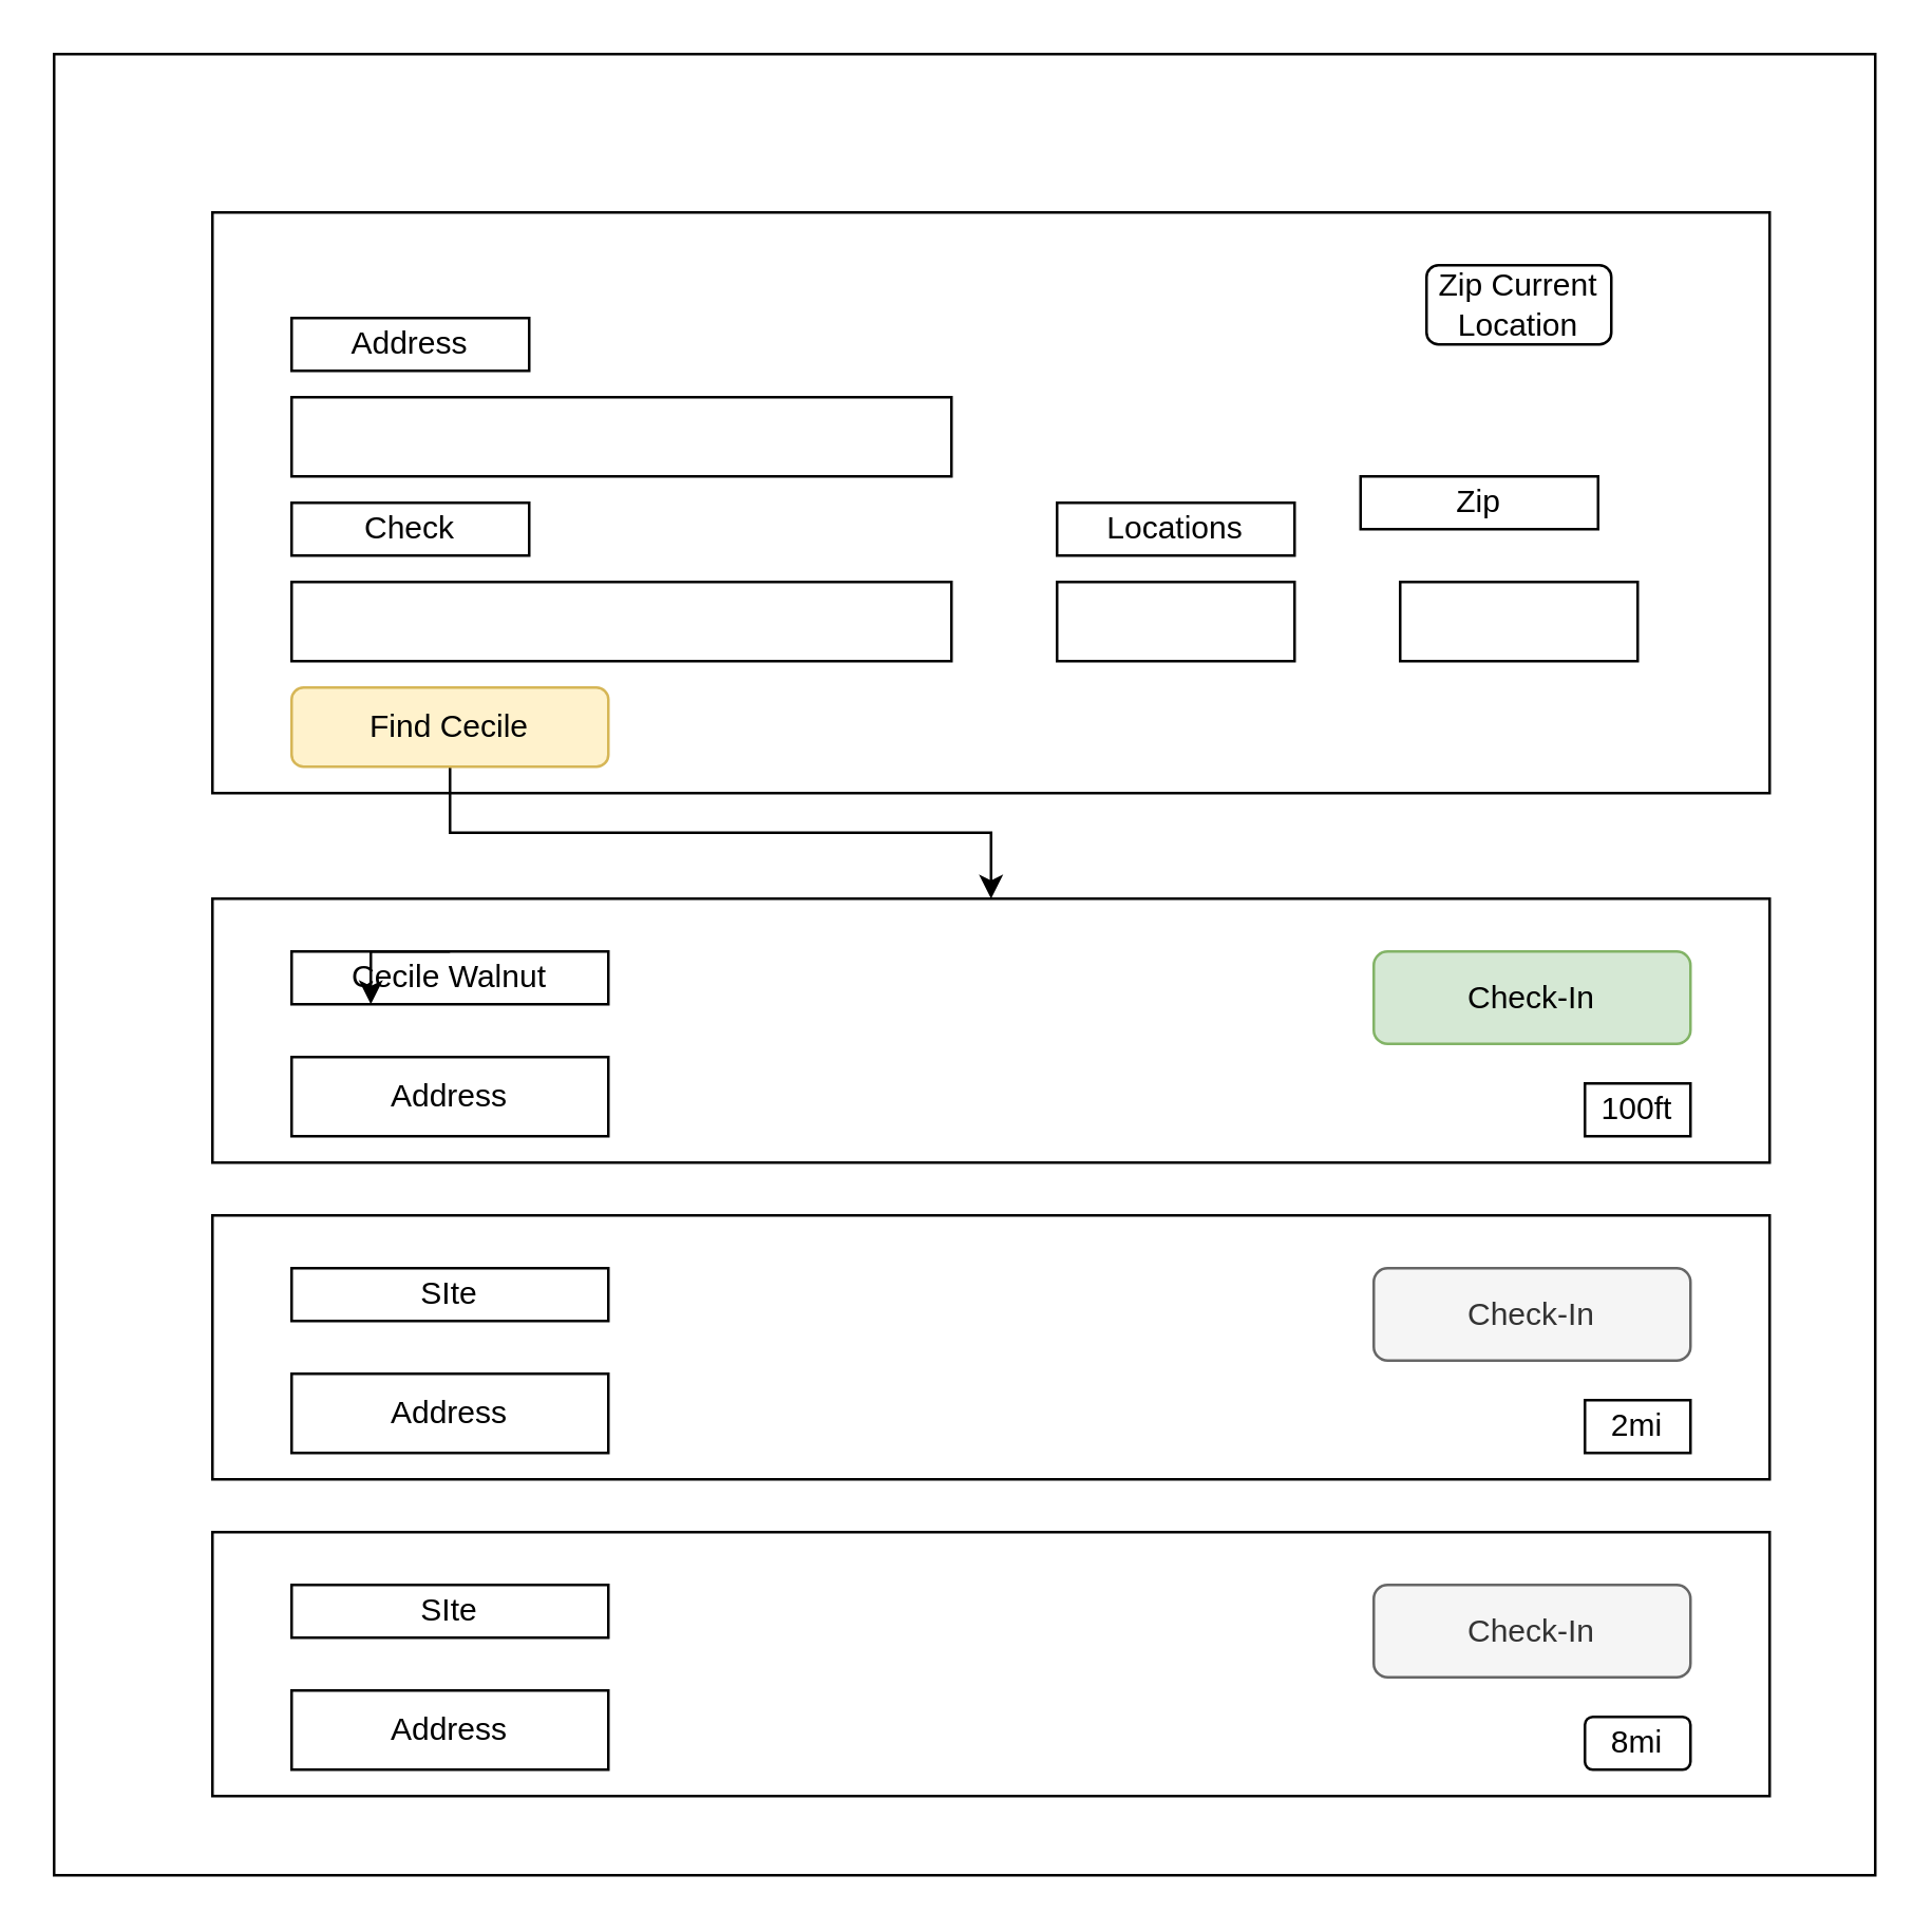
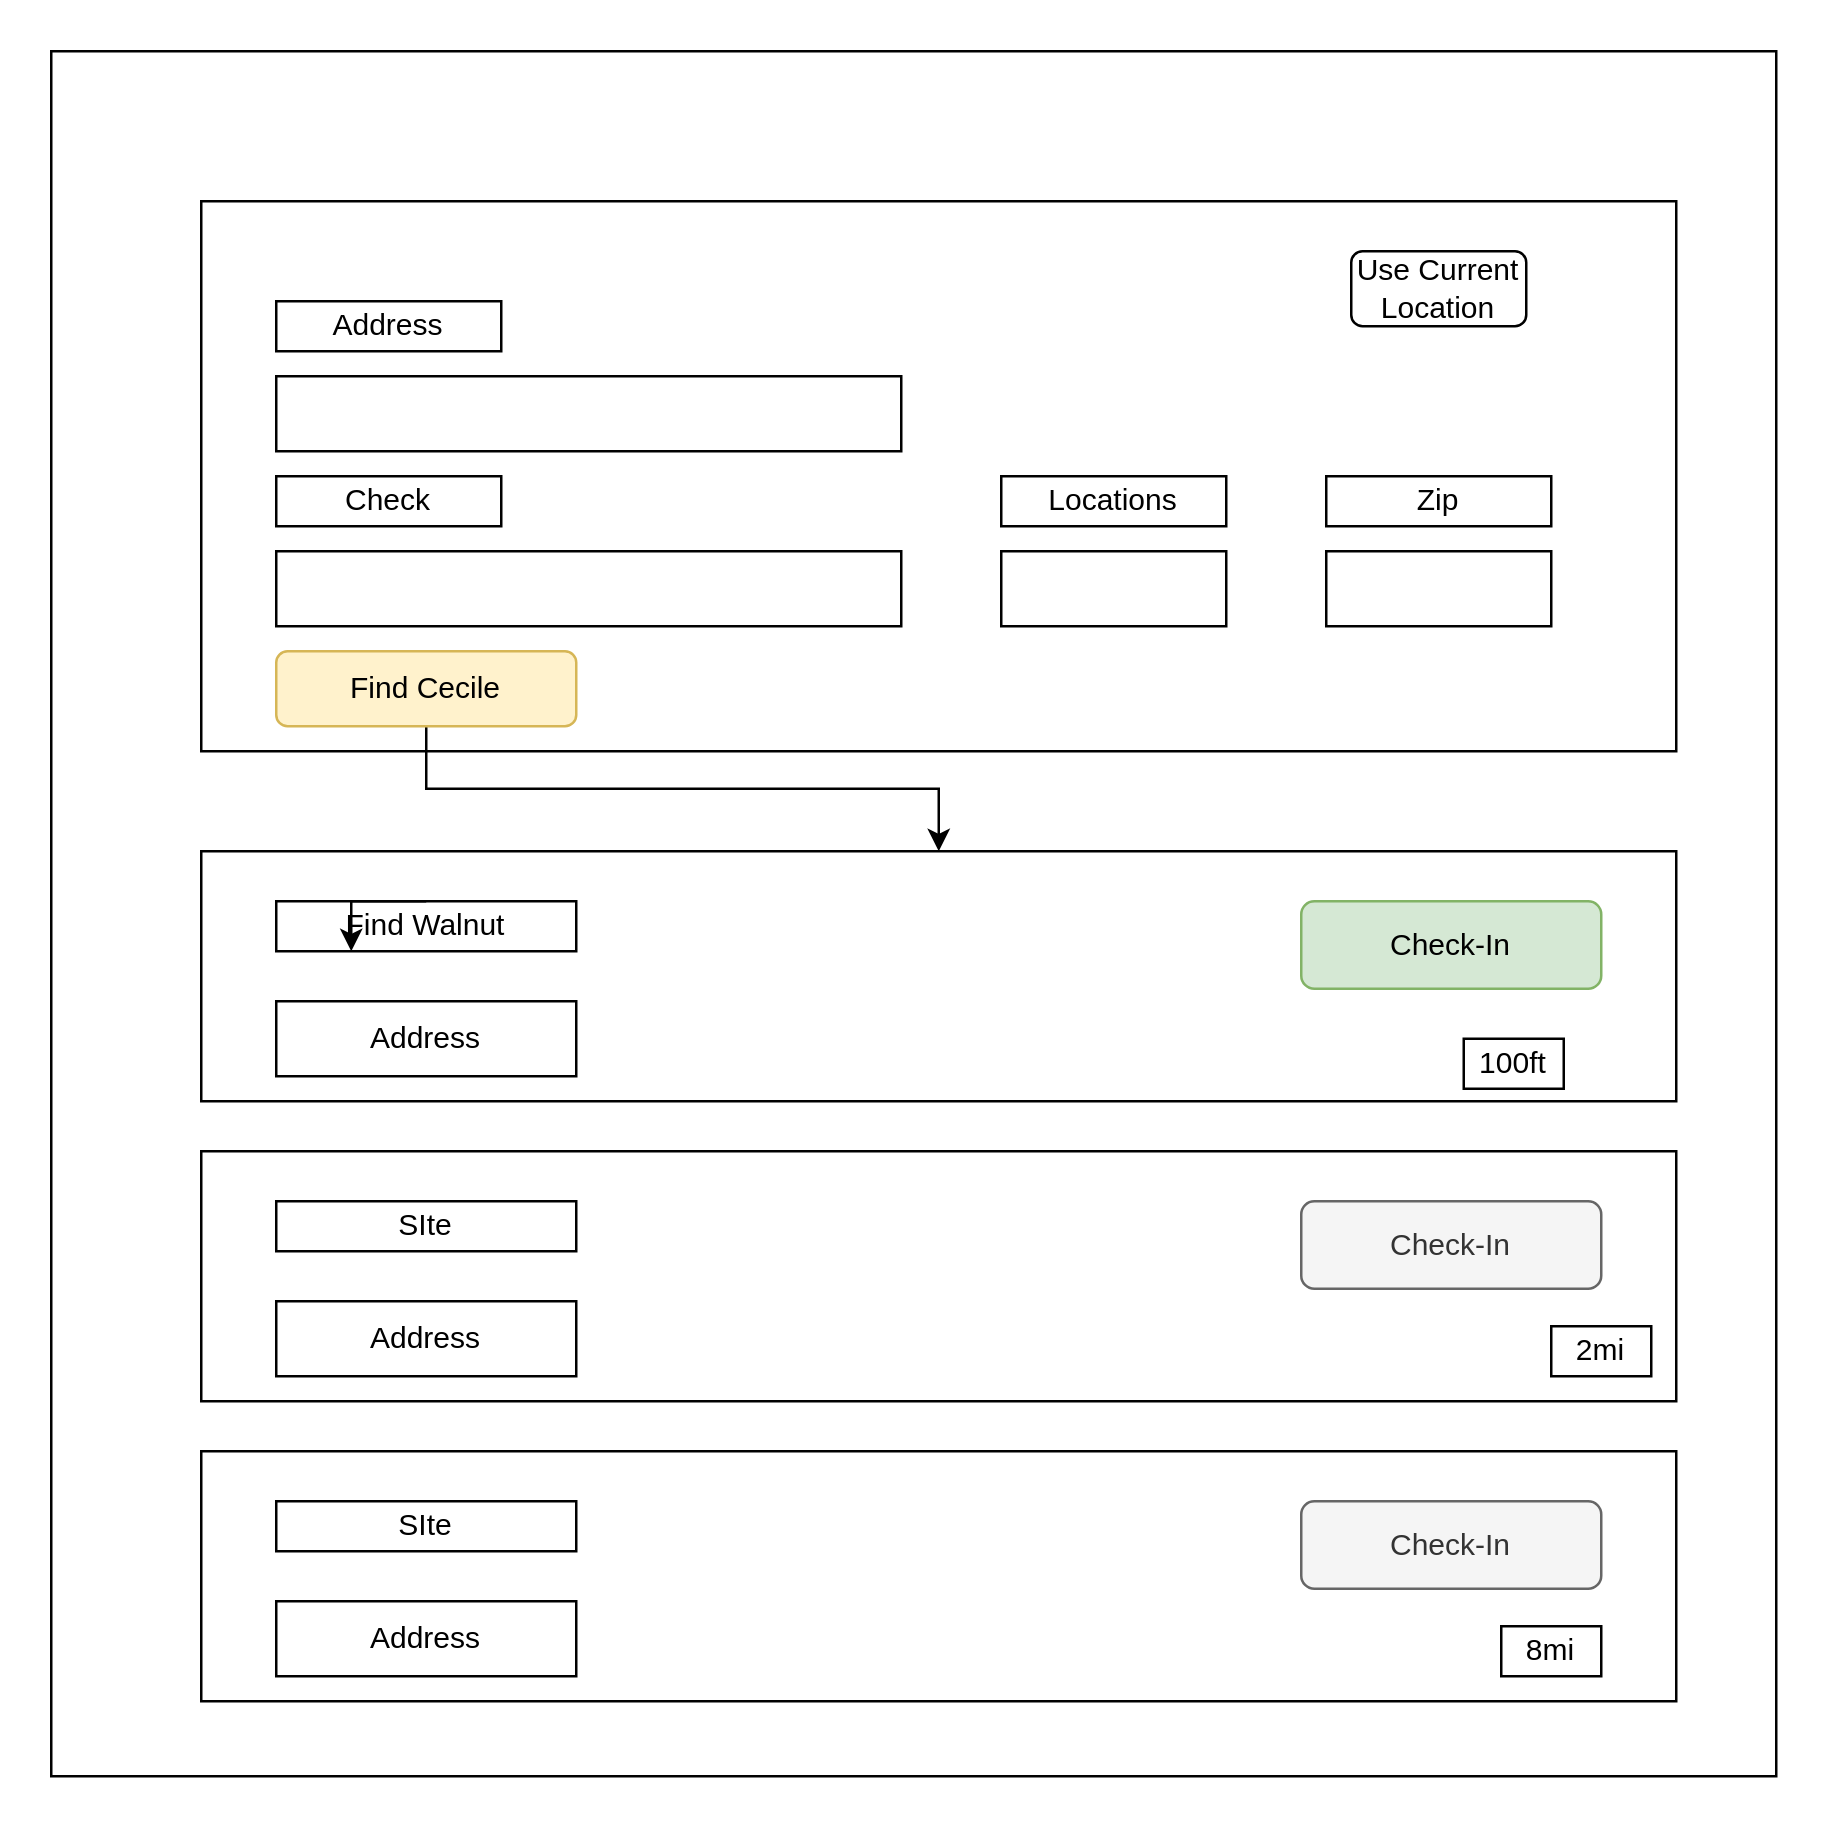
  <mxCell id="0" />
  <mxCell id="1" parent="0" />
  <mxCell id="2" value="" style="whiteSpace=wrap;html=1;aspect=fixed;" vertex="1" parent="1"><mxGeometry x="20" y="20" width="690" height="690" as="geometry" /></mxCell>
  <mxCell id="3" value="" style="rounded=0;whiteSpace=wrap;html=1;" vertex="1" parent="1"><mxGeometry x="80" y="80" width="590" height="220" as="geometry" /></mxCell>
- <mxCell id="4" value="Zip Current Location" style="rounded=1;whiteSpace=wrap;html=1;" vertex="1" parent="1"><mxGeometry x="540" y="100" width="70" height="30" as="geometry" /></mxCell>
+ <mxCell id="4" value="Use Current Location" style="rounded=1;whiteSpace=wrap;html=1;" vertex="1" parent="1"><mxGeometry x="540" y="100" width="70" height="30" as="geometry" /></mxCell>
  <mxCell id="5" value="" style="rounded=0;whiteSpace=wrap;html=1;" vertex="1" parent="1"><mxGeometry x="110" y="150" width="250" height="30" as="geometry" /></mxCell>
  <mxCell id="6" value="Address" style="rounded=0;whiteSpace=wrap;html=1;" vertex="1" parent="1"><mxGeometry x="110" y="120" width="90" height="20" as="geometry" /></mxCell>
  <mxCell id="7" value="" style="rounded=0;whiteSpace=wrap;html=1;" vertex="1" parent="1"><mxGeometry x="110" y="220" width="250" height="30" as="geometry" /></mxCell>
  <mxCell id="8" value="Check" style="rounded=0;whiteSpace=wrap;html=1;" vertex="1" parent="1"><mxGeometry x="110" y="190" width="90" height="20" as="geometry" /></mxCell>
  <mxCell id="9" style="edgeStyle=orthogonalEdgeStyle;rounded=0;orthogonalLoop=1;jettySize=auto;html=1;exitX=0.5;exitY=1;exitDx=0;exitDy=0;" edge="1" parent="1" source="3" target="3"><mxGeometry relative="1" as="geometry" /></mxCell>
  <mxCell id="10" value="" style="rounded=0;whiteSpace=wrap;html=1;" vertex="1" parent="1"><mxGeometry x="400" y="220" width="90" height="30" as="geometry" /></mxCell>
  <mxCell id="11" value="Locations" style="rounded=0;whiteSpace=wrap;html=1;" vertex="1" parent="1"><mxGeometry x="400" y="190" width="90" height="20" as="geometry" /></mxCell>
  <mxCell id="12" value="" style="rounded=0;whiteSpace=wrap;html=1;" vertex="1" parent="1"><mxGeometry x="530" y="220" width="90" height="30" as="geometry" /></mxCell>
- <mxCell id="13" value="Zip" style="rounded=0;whiteSpace=wrap;html=1;" vertex="1" parent="1"><mxGeometry x="515" y="180" width="90" height="20" as="geometry" /></mxCell>
+ <mxCell id="13" value="Zip" style="rounded=0;whiteSpace=wrap;html=1;" vertex="1" parent="1"><mxGeometry x="530" y="190" width="90" height="20" as="geometry" /></mxCell>
  <mxCell id="14" value="" style="rounded=0;whiteSpace=wrap;html=1;" vertex="1" parent="1"><mxGeometry x="80" y="340" width="590" height="100" as="geometry" /></mxCell>
- <mxCell id="15" value="Cecile Walnut" style="rounded=0;whiteSpace=wrap;html=1;" vertex="1" parent="1"><mxGeometry x="110" y="360" width="120" height="20" as="geometry" /></mxCell>
+ <mxCell id="15" value="Find Walnut" style="rounded=0;whiteSpace=wrap;html=1;" vertex="1" parent="1"><mxGeometry x="110" y="360" width="120" height="20" as="geometry" /></mxCell>
  <mxCell id="16" style="edgeStyle=orthogonalEdgeStyle;rounded=0;orthogonalLoop=1;jettySize=auto;html=1;exitX=0.5;exitY=0;exitDx=0;exitDy=0;entryX=0.25;entryY=1;entryDx=0;entryDy=0;" edge="1" parent="1" source="15" target="15"><mxGeometry relative="1" as="geometry" /></mxCell>
  <mxCell id="17" value="Check-In" style="rounded=1;whiteSpace=wrap;html=1;fillColor=#d5e8d4;strokeColor=#82b366;" vertex="1" parent="1"><mxGeometry x="520" y="360" width="120" height="35" as="geometry" /></mxCell>
- <mxCell id="18" value="100ft" style="rounded=0;whiteSpace=wrap;html=1;" vertex="1" parent="1"><mxGeometry x="600" y="410" width="40" height="20" as="geometry" /></mxCell>
+ <mxCell id="18" value="100ft" style="rounded=0;whiteSpace=wrap;html=1;" vertex="1" parent="1"><mxGeometry x="585" y="415" width="40" height="20" as="geometry" /></mxCell>
  <mxCell id="19" value="Address" style="rounded=0;whiteSpace=wrap;html=1;" vertex="1" parent="1"><mxGeometry x="110" y="400" width="120" height="30" as="geometry" /></mxCell>
  <mxCell id="20" value="" style="rounded=0;whiteSpace=wrap;html=1;" vertex="1" parent="1"><mxGeometry x="80" y="460" width="590" height="100" as="geometry" /></mxCell>
  <mxCell id="21" value="SIte" style="rounded=0;whiteSpace=wrap;html=1;" vertex="1" parent="1"><mxGeometry x="110" y="480" width="120" height="20" as="geometry" /></mxCell>
  <mxCell id="22" value="Check-In" style="rounded=1;whiteSpace=wrap;html=1;fillColor=#f5f5f5;strokeColor=#666666;fontColor=#333333;" vertex="1" parent="1"><mxGeometry x="520" y="480" width="120" height="35" as="geometry" /></mxCell>
- <mxCell id="23" value="2mi" style="rounded=0;whiteSpace=wrap;html=1;" vertex="1" parent="1"><mxGeometry x="600" y="530" width="40" height="20" as="geometry" /></mxCell>
+ <mxCell id="23" value="2mi" style="rounded=0;whiteSpace=wrap;html=1;" vertex="1" parent="1"><mxGeometry x="620" y="530" width="40" height="20" as="geometry" /></mxCell>
  <mxCell id="24" value="Address" style="rounded=0;whiteSpace=wrap;html=1;" vertex="1" parent="1"><mxGeometry x="110" y="520" width="120" height="30" as="geometry" /></mxCell>
  <mxCell id="25" value="" style="rounded=0;whiteSpace=wrap;html=1;" vertex="1" parent="1"><mxGeometry x="80" y="580" width="590" height="100" as="geometry" /></mxCell>
  <mxCell id="26" value="SIte" style="rounded=0;whiteSpace=wrap;html=1;" vertex="1" parent="1"><mxGeometry x="110" y="600" width="120" height="20" as="geometry" /></mxCell>
  <mxCell id="27" value="Check-In" style="rounded=1;whiteSpace=wrap;html=1;fillColor=#f5f5f5;strokeColor=#666666;fontColor=#333333;" vertex="1" parent="1"><mxGeometry x="520" y="600" width="120" height="35" as="geometry" /></mxCell>
- <mxCell id="28" value="8mi" style="whiteSpace=wrap;html=1;rounded=1;" vertex="1" parent="1"><mxGeometry x="600" y="650" width="40" height="20" as="geometry" /></mxCell>
+ <mxCell id="28" value="8mi" style="rounded=0;whiteSpace=wrap;html=1;" vertex="1" parent="1"><mxGeometry x="600" y="650" width="40" height="20" as="geometry" /></mxCell>
  <mxCell id="29" value="Address" style="rounded=0;whiteSpace=wrap;html=1;" vertex="1" parent="1"><mxGeometry x="110" y="640" width="120" height="30" as="geometry" /></mxCell>
  <mxCell id="30" value="" style="edgeStyle=orthogonalEdgeStyle;rounded=0;orthogonalLoop=1;jettySize=auto;html=1;" edge="1" parent="1" source="31" target="14"><mxGeometry relative="1" as="geometry" /></mxCell>
  <mxCell id="31" value="Find Cecile" style="rounded=1;whiteSpace=wrap;html=1;fillColor=#fff2cc;strokeColor=#d6b656;" vertex="1" parent="1"><mxGeometry x="110" y="260" width="120" height="30" as="geometry" /></mxCell>
